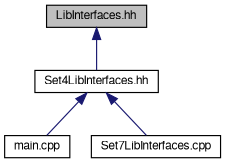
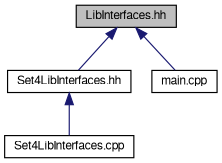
  digraph {
    node [color=black fillcolor=white fontname=FreeSans fontsize=10 shape=record style=filled]
    edge [color=midnightblue dir=back fontname=FreeSans fontsize=10 labelfontname=FreeSans labelfontsize=10 style=solid]
    n1 [fillcolor=grey75 fontcolor=black height=0.2 label="LibInterfaces.hh" width=0.4]
    n2 [height=0.2 label="Set4LibInterfaces.hh" width=0.4]
    n3 [height=0.2 label="main.cpp" width=0.4]
-   n4 [height=0.2 label="Set7LibInterfaces.cpp" width=0.4]
+   n4 [height=0.2 label="Set4LibInterfaces.cpp" width=0.4]
    n1 -> n2
-   n2 -> n3
+   n1 -> n3
    n2 -> n4
  }
